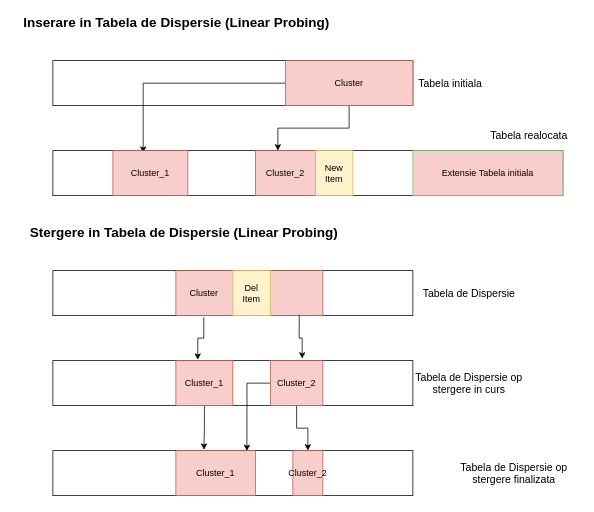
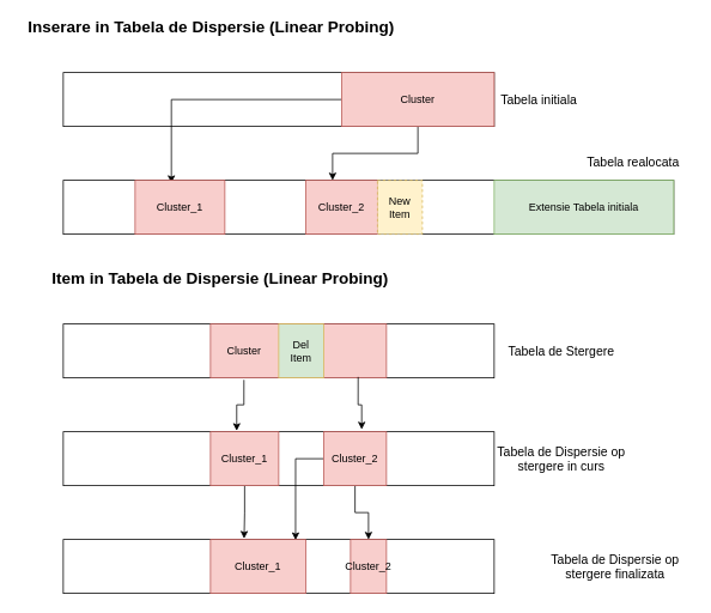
  <mxCell id="0" />
  <mxCell id="1" parent="0" />
  <mxCell id="2" value="" style="rounded=0;whiteSpace=wrap;html=1;" vertex="1" parent="1"><mxGeometry x="70" y="80" width="480" height="60" as="geometry" /></mxCell>
  <mxCell id="3" style="edgeStyle=orthogonalEdgeStyle;rounded=0;orthogonalLoop=1;jettySize=auto;html=1;entryX=0.404;entryY=0.05;entryDx=0;entryDy=0;entryPerimeter=0;fontSize=18;" edge="1" parent="1" source="5" target="13"><mxGeometry relative="1" as="geometry" /></mxCell>
  <mxCell id="4" style="edgeStyle=orthogonalEdgeStyle;rounded=0;orthogonalLoop=1;jettySize=auto;html=1;entryX=0.375;entryY=0;entryDx=0;entryDy=0;entryPerimeter=0;fontSize=18;" edge="1" parent="1" source="5" target="10"><mxGeometry relative="1" as="geometry" /></mxCell>
  <mxCell id="5" value="Cluster" style="rounded=0;whiteSpace=wrap;html=1;fillColor=#f8cecc;strokeColor=#b85450;" vertex="1" parent="1"><mxGeometry x="380" y="80" width="170" height="60" as="geometry" /></mxCell>
  <mxCell id="6" value="Tabela initiala" style="text;html=1;strokeColor=none;fillColor=none;align=center;verticalAlign=middle;whiteSpace=wrap;rounded=0;fontSize=14;" vertex="1" parent="1"><mxGeometry x="550" y="100" width="100" height="20" as="geometry" /></mxCell>
  <mxCell id="7" value="Inserare in Tabela de Dispersie (Linear Probing)" style="text;html=1;strokeColor=none;fillColor=none;align=center;verticalAlign=middle;whiteSpace=wrap;rounded=0;fontSize=18;fontStyle=1" vertex="1" parent="1"><mxGeometry x="20" y="20" width="430" height="20" as="geometry" /></mxCell>
  <mxCell id="8" value="" style="rounded=0;whiteSpace=wrap;html=1;" vertex="1" parent="1"><mxGeometry x="70" y="200" width="680" height="60" as="geometry" /></mxCell>
- <mxCell id="9" value="Extensie Tabela initiala" style="rounded=0;whiteSpace=wrap;html=1;fillColor=#f8cecc;strokeColor=#82b366;" vertex="1" parent="1"><mxGeometry x="550" y="200" width="200" height="60" as="geometry" /></mxCell>
+ <mxCell id="9" value="Extensie Tabela initiala" style="rounded=0;whiteSpace=wrap;html=1;fillColor=#d5e8d4;strokeColor=#82b366;" vertex="1" parent="1"><mxGeometry x="550" y="200" width="200" height="60" as="geometry" /></mxCell>
  <mxCell id="10" value="Cluster_2" style="rounded=0;whiteSpace=wrap;html=1;fillColor=#f8cecc;strokeColor=#b85450;" vertex="1" parent="1"><mxGeometry x="340" y="200" width="80" height="60" as="geometry" /></mxCell>
- <mxCell id="11" value="New Item" style="rounded=0;whiteSpace=wrap;html=1;fillColor=#fff2cc;strokeColor=#d6b656;" vertex="1" parent="1"><mxGeometry x="420" y="200" width="50" height="60" as="geometry" /></mxCell>
+ <mxCell id="11" value="New Item" style="rounded=0;whiteSpace=wrap;html=1;fillColor=#fff2cc;strokeColor=#d6b656;dashed=1;" vertex="1" parent="1"><mxGeometry x="420" y="200" width="50" height="60" as="geometry" /></mxCell>
  <mxCell id="12" value="Tabela realocata" style="text;html=1;strokeColor=none;fillColor=none;align=center;verticalAlign=middle;whiteSpace=wrap;rounded=0;fontSize=14;" vertex="1" parent="1"><mxGeometry x="640" y="170" width="130" height="20" as="geometry" /></mxCell>
  <mxCell id="13" value="Cluster_1" style="rounded=0;whiteSpace=wrap;html=1;fillColor=#f8cecc;strokeColor=#b85450;" vertex="1" parent="1"><mxGeometry x="150" y="200" width="100" height="60" as="geometry" /></mxCell>
- <mxCell id="14" value="Stergere in Tabela de Dispersie (Linear Probing)" style="text;html=1;strokeColor=none;fillColor=none;align=center;verticalAlign=middle;whiteSpace=wrap;rounded=0;fontSize=18;fontStyle=1" vertex="1" parent="1"><mxGeometry x="30" y="300" width="430" height="20" as="geometry" /></mxCell>
+ <mxCell id="14" value="Item in Tabela de Dispersie (Linear Probing)" style="text;html=1;strokeColor=none;fillColor=none;align=center;verticalAlign=middle;whiteSpace=wrap;rounded=0;fontSize=18;fontStyle=1" vertex="1" parent="1"><mxGeometry x="30" y="300" width="430" height="20" as="geometry" /></mxCell>
  <mxCell id="15" value="" style="rounded=0;whiteSpace=wrap;html=1;" vertex="1" parent="1"><mxGeometry x="70" y="360" width="480" height="60" as="geometry" /></mxCell>
  <mxCell id="16" style="edgeStyle=orthogonalEdgeStyle;rounded=0;orthogonalLoop=1;jettySize=auto;html=1;entryX=0.384;entryY=-0.017;entryDx=0;entryDy=0;entryPerimeter=0;fontSize=18;exitX=0.19;exitY=1.037;exitDx=0;exitDy=0;exitPerimeter=0;" edge="1" parent="1" source="17" target="23"><mxGeometry relative="1" as="geometry" /></mxCell>
  <mxCell id="17" value="&amp;nbsp; &amp;nbsp; &amp;nbsp;Cluster" style="rounded=0;whiteSpace=wrap;html=1;fillColor=#f8cecc;strokeColor=#b85450;align=left;" vertex="1" parent="1"><mxGeometry x="234" y="360" width="196" height="60" as="geometry" /></mxCell>
- <mxCell id="18" value="Tabela de Dispersie" style="text;html=1;strokeColor=none;fillColor=none;align=center;verticalAlign=middle;whiteSpace=wrap;rounded=0;fontSize=14;" vertex="1" parent="1"><mxGeometry x="550" y="380" width="150" height="20" as="geometry" /></mxCell>
+ <mxCell id="18" value="Tabela de Stergere" style="text;html=1;strokeColor=none;fillColor=none;align=center;verticalAlign=middle;whiteSpace=wrap;rounded=0;fontSize=14;" vertex="1" parent="1"><mxGeometry x="550" y="380" width="150" height="20" as="geometry" /></mxCell>
  <mxCell id="19" style="edgeStyle=orthogonalEdgeStyle;rounded=0;orthogonalLoop=1;jettySize=auto;html=1;entryX=0.606;entryY=-0.043;entryDx=0;entryDy=0;entryPerimeter=0;fontSize=18;exitX=0.839;exitY=0.983;exitDx=0;exitDy=0;exitPerimeter=0;" edge="1" parent="1" source="17" target="26"><mxGeometry relative="1" as="geometry" /></mxCell>
- <mxCell id="20" value="Del &lt;br&gt;Item" style="rounded=0;whiteSpace=wrap;html=1;fillColor=#fff2cc;strokeColor=#d6b656;" vertex="1" parent="1"><mxGeometry x="310" y="360" width="50" height="60" as="geometry" /></mxCell>
+ <mxCell id="20" value="Del &lt;br&gt;Item" style="rounded=0;whiteSpace=wrap;html=1;fillColor=#d5e8d4;strokeColor=#d6b656;" vertex="1" parent="1"><mxGeometry x="310" y="360" width="50" height="60" as="geometry" /></mxCell>
  <mxCell id="21" value="" style="rounded=0;whiteSpace=wrap;html=1;" vertex="1" parent="1"><mxGeometry x="70" y="480" width="480" height="60" as="geometry" /></mxCell>
  <mxCell id="22" style="edgeStyle=orthogonalEdgeStyle;rounded=0;orthogonalLoop=1;jettySize=auto;html=1;entryX=0.353;entryY=-0.017;entryDx=0;entryDy=0;entryPerimeter=0;fontSize=18;" edge="1" parent="1" source="23" target="29"><mxGeometry relative="1" as="geometry" /></mxCell>
  <mxCell id="23" value="Cluster_1" style="rounded=0;whiteSpace=wrap;html=1;fillColor=#f8cecc;strokeColor=#b85450;align=center;" vertex="1" parent="1"><mxGeometry x="234" y="480" width="76" height="60" as="geometry" /></mxCell>
  <mxCell id="24" style="edgeStyle=orthogonalEdgeStyle;rounded=0;orthogonalLoop=1;jettySize=auto;html=1;entryX=0.5;entryY=0;entryDx=0;entryDy=0;fontSize=18;" edge="1" parent="1" source="26" target="30"><mxGeometry relative="1" as="geometry" /></mxCell>
  <mxCell id="25" style="edgeStyle=orthogonalEdgeStyle;rounded=0;orthogonalLoop=1;jettySize=auto;html=1;entryX=0.894;entryY=0.01;entryDx=0;entryDy=0;entryPerimeter=0;fontSize=18;" edge="1" parent="1" source="26" target="29"><mxGeometry relative="1" as="geometry" /></mxCell>
  <mxCell id="26" value="Cluster_2" style="rounded=0;whiteSpace=wrap;html=1;fillColor=#f8cecc;strokeColor=#b85450;align=center;" vertex="1" parent="1"><mxGeometry x="360" y="480" width="70" height="60" as="geometry" /></mxCell>
  <mxCell id="27" value="Tabela de Dispersie op stergere in curs" style="text;html=1;strokeColor=none;fillColor=none;align=center;verticalAlign=middle;whiteSpace=wrap;rounded=0;fontSize=14;" vertex="1" parent="1"><mxGeometry x="550" y="500" width="150" height="20" as="geometry" /></mxCell>
  <mxCell id="28" value="" style="rounded=0;whiteSpace=wrap;html=1;" vertex="1" parent="1"><mxGeometry x="70" y="600" width="480" height="60" as="geometry" /></mxCell>
  <mxCell id="29" value="Cluster_1" style="rounded=0;whiteSpace=wrap;html=1;fillColor=#f8cecc;strokeColor=#b85450;align=center;" vertex="1" parent="1"><mxGeometry x="234" y="600" width="106" height="60" as="geometry" /></mxCell>
  <mxCell id="30" value="Cluster_2" style="rounded=0;whiteSpace=wrap;html=1;fillColor=#f8cecc;strokeColor=#b85450;align=center;" vertex="1" parent="1"><mxGeometry x="390" y="600" width="40" height="60" as="geometry" /></mxCell>
  <mxCell id="31" value="Tabela de Dispersie op stergere finalizata" style="text;html=1;strokeColor=none;fillColor=none;align=center;verticalAlign=middle;whiteSpace=wrap;rounded=0;fontSize=14;" vertex="1" parent="1"><mxGeometry x="610" y="620" width="150" height="20" as="geometry" /></mxCell>
